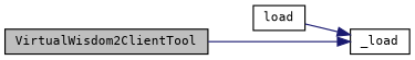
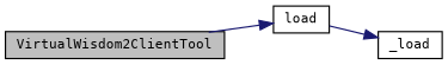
  digraph {
    fontname="DejaVu Sans Mono"
    rankdir=LR
    node [color=black fillcolor=white fontname="DejaVu Sans Mono" fontsize=10 shape=record style=filled]
    edge [color=midnightblue fontname="DejaVu Sans Mono" fontsize=10 labelfontname=Helvetica labelfontsize=10 style=solid]
    n1 [fillcolor=grey75 fontcolor=black height=0.2 label=VirtualWisdom2ClientTool width=0.4]
    n2 [height=0.2 label=load width=0.4]
    n3 [height=0.2 label=_load width=0.4]
-   n1 -> n3
+   n1 -> n2
    n2 -> n3
  }
